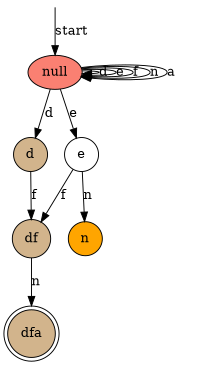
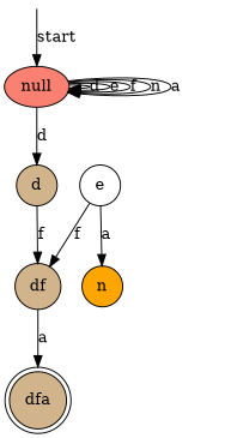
  digraph {
    rankdir=TB
    node [shape=circle style=filled fillcolor=tan]
    __start [shape=point style=invis fillcolor=""]
    null [fillcolor=salmon shape=""]
    d
    e [fillcolor=white]
    df
    n [fillcolor=orange]
    dfa [shape=doublecircle]
    __start -> null [label=start]
    null -> null [label=d]
    null -> null [label=e]
    null -> null [label=f]
    null -> null [label=n]
    null -> null [label=a]
    null -> d [label=d]
-   null -> e [label=e]
    d -> df [label=f]
    e -> df [label=f]
-   e -> n [label=n]
-   df -> dfa [label=n]
+   e -> n [label=a]
+   df -> dfa [label=a]
  }
